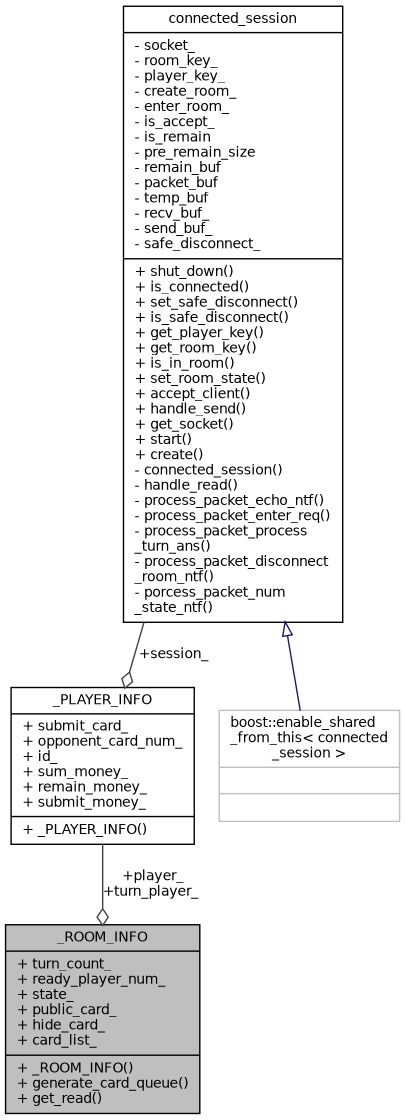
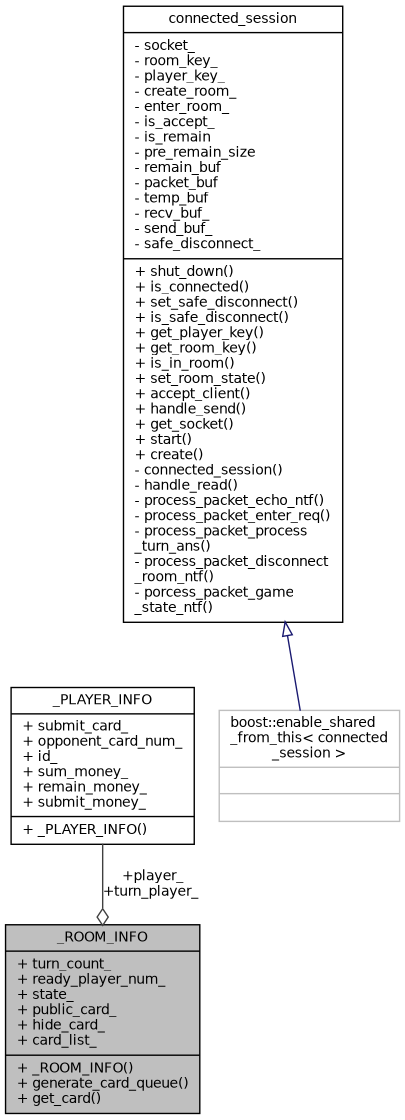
  digraph {
    node [color=black fillcolor=white fontname=Helvetica fontsize=10 shape=record style=filled]
    edge [arrowhead=odiamond color=grey25 fontname=Helvetica fontsize=10 labelfontname=Helvetica labelfontsize=10 style=solid]
-   n1 [fillcolor=grey75 fontcolor=black height=0.2 label="{_ROOM_INFO\n|+ turn_count_\l+ ready_player_num_\l+ state_\l+ public_card_\l+ hide_card_\l+ card_list_\l|+ _ROOM_INFO()\l+ generate_card_queue()\l+ get_read()\l}" width=0.4]
+   n1 [fillcolor=grey75 fontcolor=black height=0.2 label="{_ROOM_INFO\n|+ turn_count_\l+ ready_player_num_\l+ state_\l+ public_card_\l+ hide_card_\l+ card_list_\l|+ _ROOM_INFO()\l+ generate_card_queue()\l+ get_card()\l}" width=0.4]
    n2 [height=0.2 label="{_PLAYER_INFO\n|+ submit_card_\l+ opponent_card_num_\l+ id_\l+ sum_money_\l+ remain_money_\l+ submit_money_\l|+ _PLAYER_INFO()\l}" width=0.4]
-   n3 [height=0.2 label="{connected_session\n|- socket_\l- room_key_\l- player_key_\l- create_room_\l- enter_room_\l- is_accept_\l- is_remain\l- pre_remain_size\l- remain_buf\l- packet_buf\l- temp_buf\l- recv_buf_\l- send_buf_\l- safe_disconnect_\l|+ shut_down()\l+ is_connected()\l+ set_safe_disconnect()\l+ is_safe_disconnect()\l+ get_player_key()\l+ get_room_key()\l+ is_in_room()\l+ set_room_state()\l+ accept_client()\l+ handle_send()\l+ get_socket()\l+ start()\l+ create()\l- connected_session()\l- handle_read()\l- process_packet_echo_ntf()\l- process_packet_enter_req()\l- process_packet_process\l_turn_ans()\l- process_packet_disconnect\l_room_ntf()\l- porcess_packet_num\l_state_ntf()\l}" width=0.4]
+   n3 [height=0.2 label="{connected_session\n|- socket_\l- room_key_\l- player_key_\l- create_room_\l- enter_room_\l- is_accept_\l- is_remain\l- pre_remain_size\l- remain_buf\l- packet_buf\l- temp_buf\l- recv_buf_\l- send_buf_\l- safe_disconnect_\l|+ shut_down()\l+ is_connected()\l+ set_safe_disconnect()\l+ is_safe_disconnect()\l+ get_player_key()\l+ get_room_key()\l+ is_in_room()\l+ set_room_state()\l+ accept_client()\l+ handle_send()\l+ get_socket()\l+ start()\l+ create()\l- connected_session()\l- handle_read()\l- process_packet_echo_ntf()\l- process_packet_enter_req()\l- process_packet_process\l_turn_ans()\l- process_packet_disconnect\l_room_ntf()\l- porcess_packet_game\l_state_ntf()\l}" width=0.4]
    n4 [color=grey75 height=0.2 label="{boost::enable_shared\l_from_this\< connected\l_session \>\n||}" width=0.4]
    n2 -> n1 [label=" +player_\n+turn_player_"]
-   n3 -> n2 [label=" +session_"]
    n3 -> n4 [arrowtail=onormal color=midnightblue dir=back arrowhead=""]
  }
